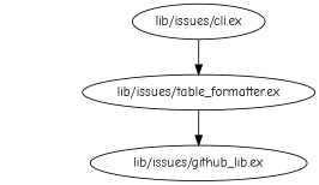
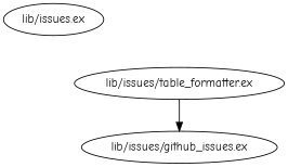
  digraph {
    fontname="Comic Neue"
    node [fontname="Comic Neue"]
    edge [fontname="Comic Neue"]
-   "lib/issues/cli.ex"
+   "lib/issues.ex"
    "lib/issues/table_formatter.ex"
-   "lib/issues/github_issues.ex" [label="lib/issues/github_lib.ex"]
-   "lib/issues/cli.ex" -> "lib/issues/table_formatter.ex"
+   "lib/issues/github_issues.ex"
    "lib/issues/table_formatter.ex" -> "lib/issues/github_issues.ex"
  }
